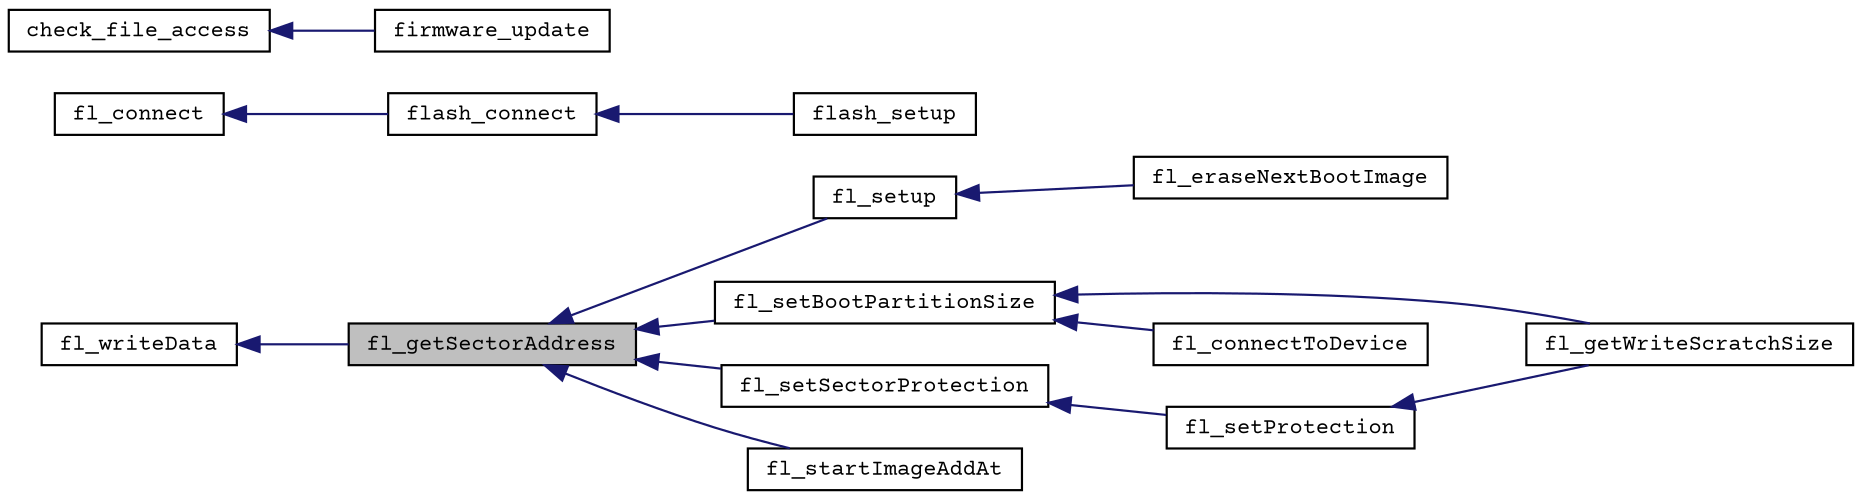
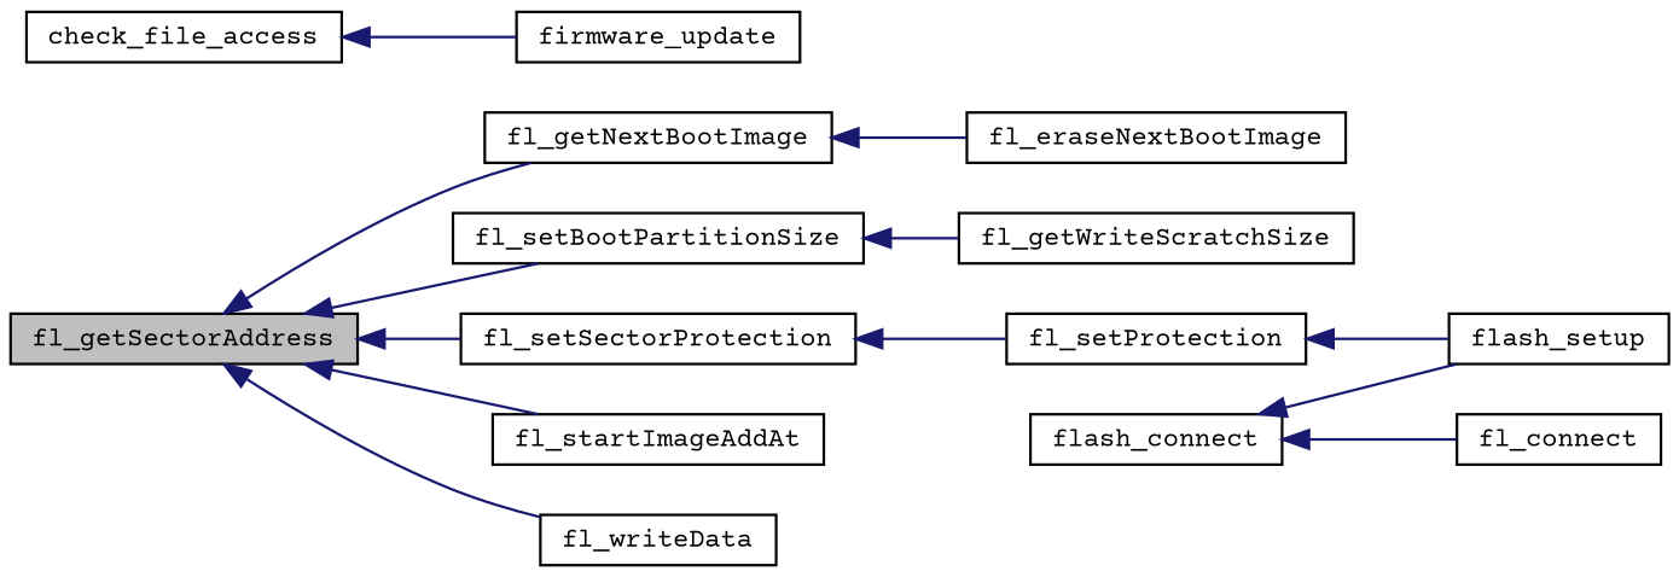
  digraph {
    fontname="Courier Prime"
    rankdir=LR
    node [color=black fillcolor=white fontname="Courier Prime" fontsize=10 shape=record style=filled]
    edge [color=midnightblue dir=back fontname="Courier Prime" fontsize=10 labelfontname=Helvetica labelfontsize=10 style=solid]
    n1 [fillcolor=grey75 fontcolor=black height=0.2 label=fl_getSectorAddress width=0.4]
-   n2 [height=0.2 label=fl_setup width=0.4]
+   n2 [height=0.2 label=fl_getNextBootImage width=0.4]
    n3 [height=0.2 label=fl_setBootPartitionSize width=0.4]
    n4 [height=0.2 label=fl_setSectorProtection width=0.4]
    n5 [height=0.2 label=fl_startImageAddAt width=0.4]
    n6 [height=0.2 label=fl_writeData width=0.4]
    n7 [height=0.2 label=fl_eraseNextBootImage width=0.4]
    n8 [height=0.2 label=fl_getWriteScratchSize width=0.4]
-   n9 [height=0.2 label=fl_connectToDevice width=0.4]
    n10 [height=0.2 label=fl_setProtection width=0.4]
    n11 [height=0.2 label=fl_connect width=0.4]
    n12 [height=0.2 label=flash_connect width=0.4]
    n13 [height=0.2 label=flash_setup width=0.4]
    n14 [height=0.2 label=check_file_access width=0.4]
    n15 [height=0.2 label=firmware_update width=0.4]
    n1 -> n2
    n1 -> n3
    n1 -> n4
    n1 -> n5
-   n6 -> n1
+   n1 -> n6
    n2 -> n7
    n3 -> n8
-   n3 -> n9
    n4 -> n10
-   n10 -> n8
-   n11 -> n12
+   n10 -> n13
+   n12 -> n11
    n12 -> n13
    n14 -> n15
  }
